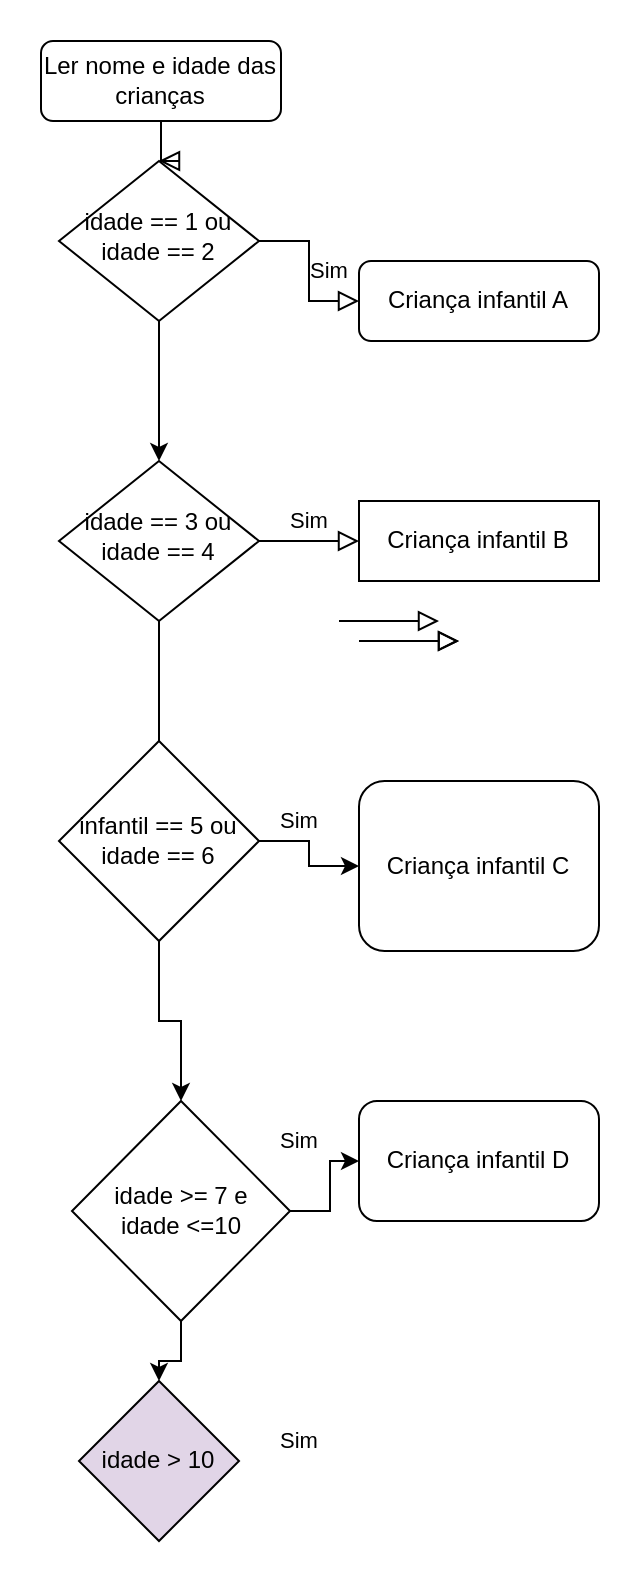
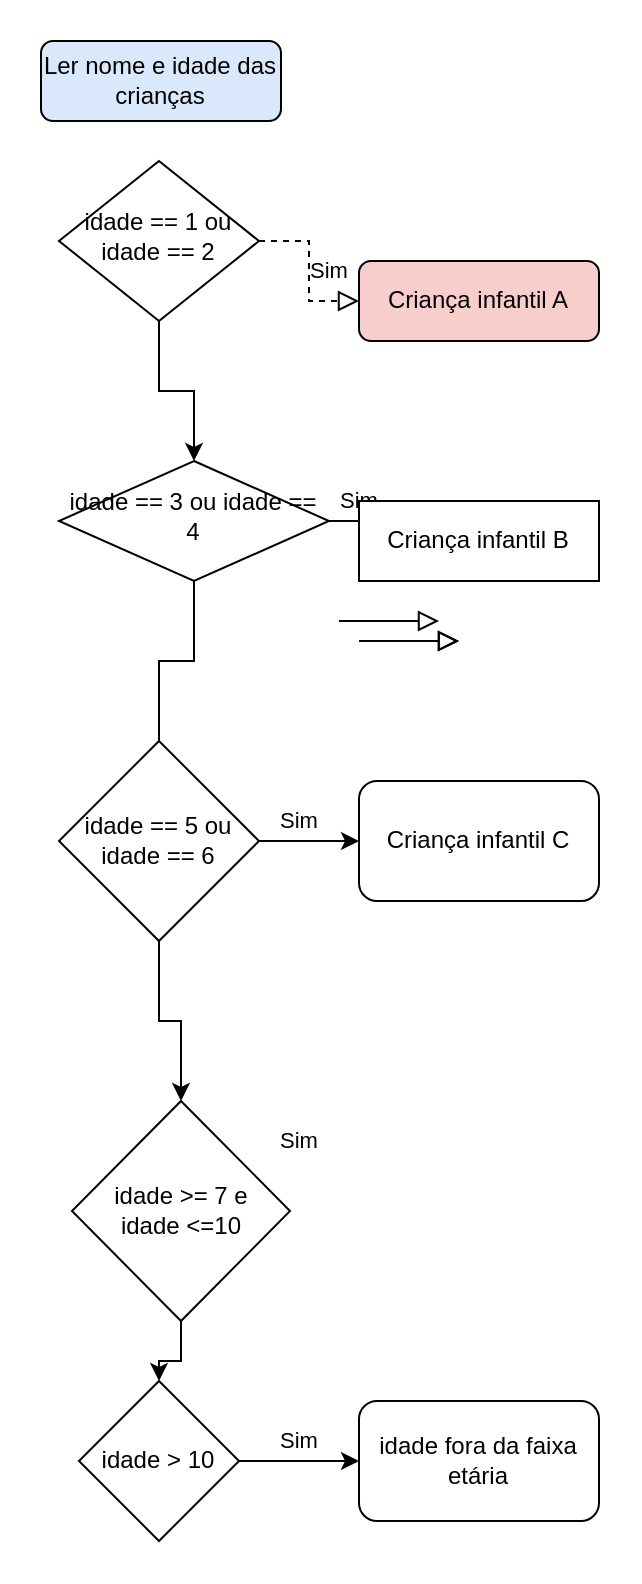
  <mxCell id="0" />
  <mxCell id="1" parent="0" />
- <mxCell id="2" value="" style="rounded=0;html=1;jettySize=auto;orthogonalLoop=1;fontSize=11;endArrow=block;endFill=0;endSize=8;strokeWidth=1;shadow=0;labelBackgroundColor=none;edgeStyle=orthogonalEdgeStyle;" parent="1" source="3" target="6" edge="1"><mxGeometry relative="1" as="geometry" /></mxCell>
- <mxCell id="3" value="Ler nome e idade das crianças" style="rounded=1;whiteSpace=wrap;html=1;fontSize=12;glass=0;strokeWidth=1;shadow=0;" parent="1" vertex="1"><mxGeometry x="20" y="20" width="120" height="40" as="geometry" /></mxCell>
- <mxCell id="4" value="Sim" style="edgeStyle=orthogonalEdgeStyle;rounded=0;html=1;jettySize=auto;orthogonalLoop=1;fontSize=11;endArrow=block;endFill=0;endSize=8;strokeWidth=1;shadow=0;labelBackgroundColor=none;" parent="1" source="6" target="7" edge="1"><mxGeometry y="10" relative="1" as="geometry"><mxPoint as="offset" /></mxGeometry></mxCell>
+ <mxCell id="3" value="Ler nome e idade das crianças" style="rounded=1;whiteSpace=wrap;html=1;fontSize=12;glass=0;strokeWidth=1;shadow=0;fillColor=#dae8fc;" parent="1" vertex="1"><mxGeometry x="20" y="20" width="120" height="40" as="geometry" /></mxCell>
+ <mxCell id="4" value="Sim" style="edgeStyle=orthogonalEdgeStyle;rounded=0;html=1;jettySize=auto;orthogonalLoop=1;fontSize=11;endArrow=block;endFill=0;endSize=8;strokeWidth=1;shadow=0;labelBackgroundColor=none;dashed=1;" parent="1" source="6" target="7" edge="1"><mxGeometry y="10" relative="1" as="geometry"><mxPoint as="offset" /></mxGeometry></mxCell>
  <mxCell id="5" value="" style="edgeStyle=orthogonalEdgeStyle;rounded=0;orthogonalLoop=1;jettySize=auto;html=1;" edge="1" parent="1" source="6" target="10"><mxGeometry relative="1" as="geometry" /></mxCell>
  <mxCell id="6" value="&lt;div&gt;idade == 1 ou&lt;br&gt;&lt;/div&gt;&lt;div&gt;&amp;nbsp;idade == 2&amp;nbsp; &lt;/div&gt;" style="rhombus;whiteSpace=wrap;html=1;shadow=0;fontFamily=Helvetica;fontSize=12;align=center;strokeWidth=1;spacing=6;spacingTop=-4;" parent="1" vertex="1"><mxGeometry x="29" y="80" width="100" height="80" as="geometry" /></mxCell>
- <mxCell id="7" value="Criança infantil A" style="rounded=1;whiteSpace=wrap;html=1;fontSize=12;glass=0;strokeWidth=1;shadow=0;" parent="1" vertex="1"><mxGeometry x="179" y="130" width="120" height="40" as="geometry" /></mxCell>
+ <mxCell id="7" value="Criança infantil A" style="rounded=1;whiteSpace=wrap;html=1;fontSize=12;glass=0;strokeWidth=1;shadow=0;fillColor=#f8cecc;" parent="1" vertex="1"><mxGeometry x="179" y="130" width="120" height="40" as="geometry" /></mxCell>
  <mxCell id="8" value="Sim" style="edgeStyle=orthogonalEdgeStyle;rounded=0;html=1;jettySize=auto;orthogonalLoop=1;fontSize=11;endArrow=block;endFill=0;endSize=8;strokeWidth=1;shadow=0;labelBackgroundColor=none;" parent="1" source="10" target="11" edge="1"><mxGeometry y="10" relative="1" as="geometry"><mxPoint as="offset" /></mxGeometry></mxCell>
  <mxCell id="9" value="" style="edgeStyle=orthogonalEdgeStyle;rounded=0;orthogonalLoop=1;jettySize=auto;html=1;endArrow=none;" edge="1" parent="1" source="10" target="17"><mxGeometry relative="1" as="geometry" /></mxCell>
- <mxCell id="10" value="idade == 3 ou idade == 4" style="rhombus;whiteSpace=wrap;html=1;shadow=0;fontFamily=Helvetica;fontSize=12;align=center;strokeWidth=1;spacing=6;spacingTop=-4;" parent="1" vertex="1"><mxGeometry x="29" y="230" width="100" height="80" as="geometry" /></mxCell>
+ <mxCell id="10" value="idade == 3 ou idade == 4" style="rhombus;whiteSpace=wrap;html=1;shadow=0;fontFamily=Helvetica;fontSize=12;align=center;strokeWidth=1;spacing=6;spacingTop=-4;" parent="1" vertex="1"><mxGeometry x="29" y="230" width="135" height="60" as="geometry" /></mxCell>
  <mxCell id="11" value="Criança infantil B" style="whiteSpace=wrap;html=1;fontSize=12;glass=0;strokeWidth=1;shadow=0;rounded=0;" parent="1" vertex="1"><mxGeometry x="179" y="250" width="120" height="40" as="geometry" /></mxCell>
- <mxCell id="12" value="" style="edgeStyle=orthogonalEdgeStyle;rounded=0;orthogonalLoop=1;jettySize=auto;html=1;" edge="1" parent="1" source="14" target="19"><mxGeometry relative="1" as="geometry" /></mxCell>
  <mxCell id="13" value="" style="edgeStyle=orthogonalEdgeStyle;rounded=0;orthogonalLoop=1;jettySize=auto;html=1;" edge="1" parent="1" source="14" target="23"><mxGeometry relative="1" as="geometry" /></mxCell>
  <mxCell id="14" value="&lt;div&gt;idade &amp;gt;= 7 e &lt;br&gt;&lt;/div&gt;&lt;div&gt;idade &amp;lt;=10&lt;/div&gt;" style="rhombus;whiteSpace=wrap;html=1;" vertex="1" parent="1"><mxGeometry x="35.5" y="550" width="109" height="110" as="geometry" /></mxCell>
  <mxCell id="15" value="" style="edgeStyle=orthogonalEdgeStyle;rounded=0;orthogonalLoop=1;jettySize=auto;html=1;" edge="1" parent="1" source="17" target="14"><mxGeometry relative="1" as="geometry" /></mxCell>
  <mxCell id="16" value="" style="edgeStyle=orthogonalEdgeStyle;rounded=0;orthogonalLoop=1;jettySize=auto;html=1;" edge="1" parent="1" source="17" target="18"><mxGeometry relative="1" as="geometry" /></mxCell>
- <mxCell id="17" value="infantil == 5 ou idade == 6" style="rhombus;whiteSpace=wrap;html=1;" vertex="1" parent="1"><mxGeometry x="29" y="370" width="100" height="100" as="geometry" /></mxCell>
- <mxCell id="18" value="Criança infantil C" style="rounded=1;whiteSpace=wrap;html=1;" vertex="1" parent="1"><mxGeometry x="179" y="390" width="120" height="85" as="geometry" /></mxCell>
- <mxCell id="19" value="Criança infantil D" style="rounded=1;whiteSpace=wrap;html=1;" vertex="1" parent="1"><mxGeometry x="179" y="550" width="120" height="60" as="geometry" /></mxCell>
+ <mxCell id="17" value="idade == 5 ou idade == 6" style="rhombus;whiteSpace=wrap;html=1;" vertex="1" parent="1"><mxGeometry x="29" y="370" width="100" height="100" as="geometry" /></mxCell>
+ <mxCell id="18" value="Criança infantil C" style="rounded=1;whiteSpace=wrap;html=1;" vertex="1" parent="1"><mxGeometry x="179" y="390" width="120" height="60" as="geometry" /></mxCell>
  <mxCell id="20" value="Sim" style="edgeStyle=orthogonalEdgeStyle;rounded=0;html=1;jettySize=auto;orthogonalLoop=1;fontSize=11;endArrow=block;endFill=0;endSize=8;strokeWidth=1;shadow=0;labelBackgroundColor=none;" edge="1" parent="1"><mxGeometry x="-1" y="-102" relative="1" as="geometry"><mxPoint x="-20" y="-2" as="offset" /><mxPoint x="169" y="310" as="sourcePoint" /><mxPoint x="219" y="310" as="targetPoint" /></mxGeometry></mxCell>
  <mxCell id="21" value="Sim" style="edgeStyle=orthogonalEdgeStyle;rounded=0;html=1;jettySize=auto;orthogonalLoop=1;fontSize=11;endArrow=block;endFill=0;endSize=8;strokeWidth=1;shadow=0;labelBackgroundColor=none;" edge="1" parent="1"><mxGeometry x="-1" y="-252" relative="1" as="geometry"><mxPoint x="-30" y="-2" as="offset" /><mxPoint x="179" y="320" as="sourcePoint" /><mxPoint x="229" y="320" as="targetPoint" /><Array as="points"><mxPoint x="199" y="320" /><mxPoint x="199" y="320" /></Array></mxGeometry></mxCell>
- <mxCell id="23" value="idade &amp;gt; 10" style="rhombus;whiteSpace=wrap;html=1;fillColor=#e1d5e7;" vertex="1" parent="1"><mxGeometry x="39" y="690" width="80" height="80" as="geometry" /></mxCell>
+ <mxCell id="22" value="" style="edgeStyle=orthogonalEdgeStyle;rounded=0;orthogonalLoop=1;jettySize=auto;html=1;" edge="1" parent="1" source="23" target="24"><mxGeometry relative="1" as="geometry" /></mxCell>
+ <mxCell id="23" value="idade &amp;gt; 10" style="rhombus;whiteSpace=wrap;html=1;" vertex="1" parent="1"><mxGeometry x="39" y="690" width="80" height="80" as="geometry" /></mxCell>
+ <mxCell id="24" value="idade fora da faixa etária" style="rounded=1;whiteSpace=wrap;html=1;" vertex="1" parent="1"><mxGeometry x="179" y="700" width="120" height="60" as="geometry" /></mxCell>
  <mxCell id="25" value="Sim" style="edgeStyle=orthogonalEdgeStyle;rounded=0;html=1;jettySize=auto;orthogonalLoop=1;fontSize=11;endArrow=block;endFill=0;endSize=8;strokeWidth=1;shadow=0;labelBackgroundColor=none;" edge="1" parent="1"><mxGeometry x="-1" y="-401" relative="1" as="geometry"><mxPoint x="-30" y="-1" as="offset" /><mxPoint x="179" y="320" as="sourcePoint" /><mxPoint x="229" y="320" as="targetPoint" /></mxGeometry></mxCell>
